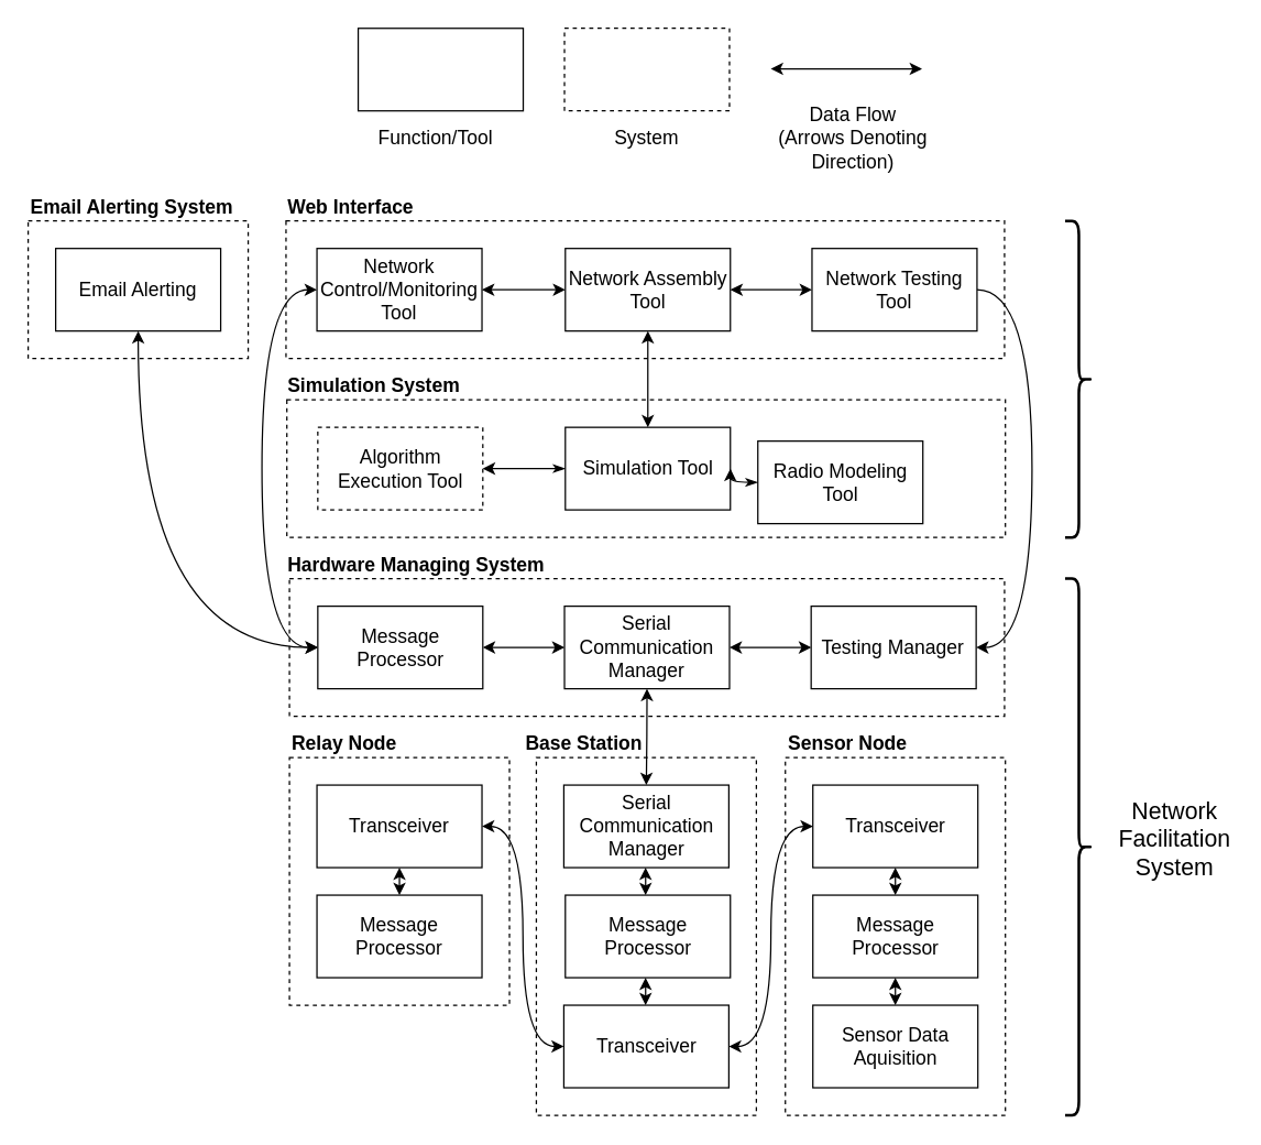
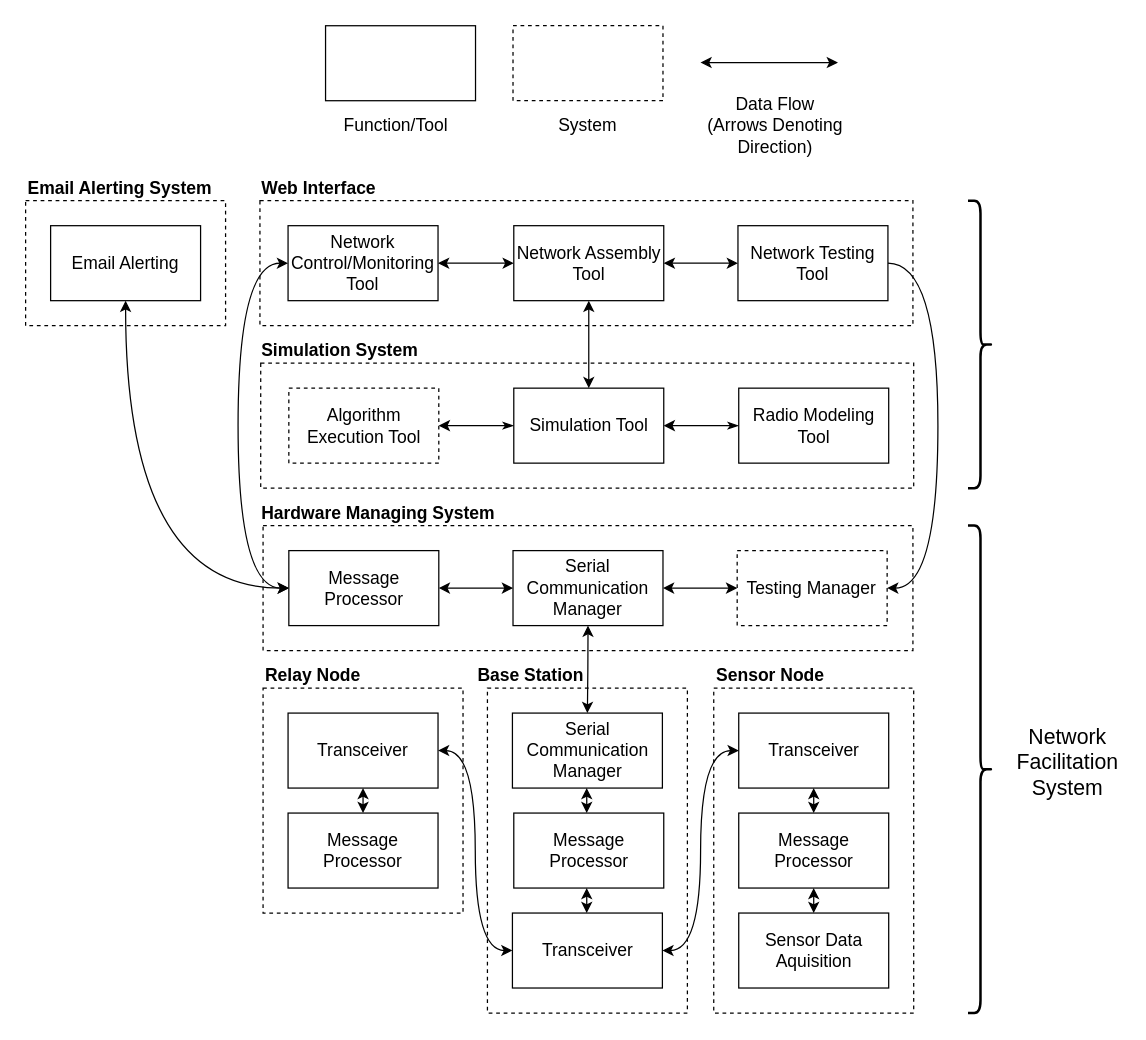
  <mxCell id="0" />
  <mxCell id="1" parent="0" />
  <mxCell id="2" value="" style="rounded=0;whiteSpace=wrap;html=1;dashed=1;fontSize=14;" vertex="1" parent="1"><mxGeometry x="210" y="420" width="520" height="100" as="geometry" /></mxCell>
  <mxCell id="3" value="" style="rounded=0;whiteSpace=wrap;html=1;dashed=1;fontSize=14;" vertex="1" parent="1"><mxGeometry x="208.12" y="290" width="522.5" height="100" as="geometry" /></mxCell>
  <mxCell id="4" value="" style="rounded=0;whiteSpace=wrap;html=1;dashed=1;fontSize=14;" vertex="1" parent="1"><mxGeometry x="207.5" y="160" width="522.5" height="100" as="geometry" /></mxCell>
  <mxCell id="5" value="" style="rounded=0;whiteSpace=wrap;html=1;dashed=1;fontSize=14;" vertex="1" parent="1"><mxGeometry x="210" y="550" width="160" height="180" as="geometry" /></mxCell>
  <mxCell id="6" value="" style="rounded=0;whiteSpace=wrap;html=1;dashed=1;fontSize=14;" vertex="1" parent="1"><mxGeometry x="570.62" y="550" width="160" height="260" as="geometry" /></mxCell>
  <mxCell id="7" value="" style="rounded=0;whiteSpace=wrap;html=1;" vertex="1" parent="1"><mxGeometry x="260" y="20" width="120" height="60" as="geometry" /></mxCell>
  <mxCell id="8" value="" style="rounded=0;whiteSpace=wrap;html=1;dashed=1;fontSize=14;" vertex="1" parent="1"><mxGeometry x="20" y="160" width="160" height="100" as="geometry" /></mxCell>
  <mxCell id="9" value="Function/Tool" style="text;html=1;strokeColor=none;fillColor=none;align=center;verticalAlign=middle;whiteSpace=wrap;rounded=0;dashed=1;fontSize=14;" vertex="1" parent="1"><mxGeometry x="274.37" y="90" width="85" height="20" as="geometry" /></mxCell>
  <mxCell id="10" value="System" style="text;html=1;strokeColor=none;fillColor=none;align=center;verticalAlign=middle;whiteSpace=wrap;rounded=0;dashed=1;fontSize=14;" vertex="1" parent="1"><mxGeometry x="435" y="90" width="70" height="20" as="geometry" /></mxCell>
  <mxCell id="11" value="Sensor Data Aquisition" style="rounded=0;whiteSpace=wrap;html=1;fontSize=14;" vertex="1" parent="1"><mxGeometry x="590.62" y="730" width="120" height="60" as="geometry" /></mxCell>
  <mxCell id="12" style="edgeStyle=orthogonalEdgeStyle;curved=1;rounded=0;orthogonalLoop=1;jettySize=auto;html=1;exitX=0.5;exitY=1;exitDx=0;exitDy=0;entryX=0.5;entryY=0;entryDx=0;entryDy=0;startArrow=classic;startFill=1;fontSize=14;" edge="1" parent="1" source="13" target="11"><mxGeometry relative="1" as="geometry" /></mxCell>
  <mxCell id="13" value="Message Processor" style="rounded=0;whiteSpace=wrap;html=1;fontSize=14;" vertex="1" parent="1"><mxGeometry x="590.62" y="650" width="120" height="60" as="geometry" /></mxCell>
  <mxCell id="14" style="edgeStyle=orthogonalEdgeStyle;curved=1;rounded=0;orthogonalLoop=1;jettySize=auto;html=1;exitX=0.5;exitY=1;exitDx=0;exitDy=0;entryX=0.5;entryY=0;entryDx=0;entryDy=0;startArrow=classic;startFill=1;fontSize=14;" edge="1" parent="1" source="15" target="13"><mxGeometry relative="1" as="geometry" /></mxCell>
  <mxCell id="15" value="Transceiver" style="rounded=0;whiteSpace=wrap;html=1;fontSize=14;" vertex="1" parent="1"><mxGeometry x="590.62" y="570" width="120" height="60" as="geometry" /></mxCell>
  <mxCell id="16" value="Message Processor" style="rounded=0;whiteSpace=wrap;html=1;fontSize=14;" vertex="1" parent="1"><mxGeometry x="230" y="650" width="120" height="60" as="geometry" /></mxCell>
  <mxCell id="17" style="edgeStyle=orthogonalEdgeStyle;curved=1;rounded=0;orthogonalLoop=1;jettySize=auto;html=1;exitX=0.5;exitY=1;exitDx=0;exitDy=0;entryX=0.5;entryY=0;entryDx=0;entryDy=0;startArrow=classic;startFill=1;fontSize=14;" edge="1" parent="1" source="18" target="16"><mxGeometry relative="1" as="geometry" /></mxCell>
  <mxCell id="18" value="Transceiver" style="rounded=0;whiteSpace=wrap;html=1;fontSize=14;" vertex="1" parent="1"><mxGeometry x="230" y="570" width="120" height="60" as="geometry" /></mxCell>
  <mxCell id="19" value="" style="rounded=0;whiteSpace=wrap;html=1;dashed=1;fontSize=14;" vertex="1" parent="1"><mxGeometry x="389.53" y="550" width="160" height="260" as="geometry" /></mxCell>
  <mxCell id="20" value="Message Processor" style="rounded=0;whiteSpace=wrap;html=1;fontSize=14;" vertex="1" parent="1"><mxGeometry x="410.62" y="650" width="120" height="60" as="geometry" /></mxCell>
  <mxCell id="21" style="edgeStyle=orthogonalEdgeStyle;curved=1;rounded=0;orthogonalLoop=1;jettySize=auto;html=1;exitX=0;exitY=0.5;exitDx=0;exitDy=0;entryX=1;entryY=0.5;entryDx=0;entryDy=0;startArrow=classic;startFill=1;fontSize=14;" edge="1" parent="1" source="23" target="18"><mxGeometry relative="1" as="geometry" /></mxCell>
  <mxCell id="22" style="edgeStyle=orthogonalEdgeStyle;curved=1;rounded=0;orthogonalLoop=1;jettySize=auto;html=1;exitX=1;exitY=0.5;exitDx=0;exitDy=0;entryX=0;entryY=0.5;entryDx=0;entryDy=0;startArrow=classic;startFill=1;fontSize=14;" edge="1" parent="1" source="23" target="15"><mxGeometry relative="1" as="geometry" /></mxCell>
  <mxCell id="23" value="Transceiver" style="rounded=0;whiteSpace=wrap;html=1;fontSize=14;" vertex="1" parent="1"><mxGeometry x="409.53" y="730" width="120" height="60" as="geometry" /></mxCell>
  <mxCell id="24" value="Serial Communication Manager" style="rounded=0;whiteSpace=wrap;html=1;fontSize=14;" vertex="1" parent="1"><mxGeometry x="409.53" y="570" width="120" height="60" as="geometry" /></mxCell>
  <mxCell id="25" style="edgeStyle=orthogonalEdgeStyle;curved=1;rounded=0;orthogonalLoop=1;jettySize=auto;html=1;exitX=0;exitY=0.5;exitDx=0;exitDy=0;entryX=0;entryY=0.5;entryDx=0;entryDy=0;startArrow=classic;startFill=1;fontSize=14;" edge="1" parent="1" source="26" target="43"><mxGeometry relative="1" as="geometry"><Array as="points"><mxPoint x="190" y="210" /><mxPoint x="190" y="470" /></Array></mxGeometry></mxCell>
  <mxCell id="26" value="Network Control/Monitoring Tool" style="rounded=0;whiteSpace=wrap;html=1;fontSize=14;" vertex="1" parent="1"><mxGeometry x="230" y="180" width="120" height="60" as="geometry" /></mxCell>
  <mxCell id="27" style="edgeStyle=orthogonalEdgeStyle;curved=1;rounded=0;orthogonalLoop=1;jettySize=auto;html=1;exitX=0;exitY=0.5;exitDx=0;exitDy=0;entryX=1;entryY=0.5;entryDx=0;entryDy=0;startArrow=classic;startFill=1;fontSize=14;" edge="1" parent="1" source="29" target="26"><mxGeometry relative="1" as="geometry" /></mxCell>
  <mxCell id="28" style="edgeStyle=orthogonalEdgeStyle;curved=1;rounded=0;orthogonalLoop=1;jettySize=auto;html=1;exitX=1;exitY=0.5;exitDx=0;exitDy=0;entryX=0;entryY=0.5;entryDx=0;entryDy=0;startArrow=classic;startFill=1;fontSize=14;" edge="1" parent="1" source="29" target="31"><mxGeometry relative="1" as="geometry" /></mxCell>
  <mxCell id="29" value="Network Assembly Tool" style="rounded=0;whiteSpace=wrap;html=1;fontSize=14;" vertex="1" parent="1"><mxGeometry x="410.62" y="180" width="120" height="60" as="geometry" /></mxCell>
  <mxCell id="30" style="edgeStyle=orthogonalEdgeStyle;curved=1;rounded=0;orthogonalLoop=1;jettySize=auto;html=1;exitX=1;exitY=0.5;exitDx=0;exitDy=0;entryX=1;entryY=0.5;entryDx=0;entryDy=0;startArrow=none;startFill=0;fontSize=14;" edge="1" parent="1" source="31" target="45"><mxGeometry relative="1" as="geometry"><Array as="points"><mxPoint x="750" y="210" /><mxPoint x="750" y="470" /></Array></mxGeometry></mxCell>
  <mxCell id="31" value="Network Testing Tool" style="rounded=0;whiteSpace=wrap;html=1;fontSize=14;" vertex="1" parent="1"><mxGeometry x="590" y="180" width="120" height="60" as="geometry" /></mxCell>
  <mxCell id="32" value="Email Alerting" style="rounded=0;whiteSpace=wrap;html=1;fontSize=14;" vertex="1" parent="1"><mxGeometry x="40" y="180" width="120" height="60" as="geometry" /></mxCell>
  <mxCell id="33" style="edgeStyle=orthogonalEdgeStyle;curved=1;rounded=0;orthogonalLoop=1;jettySize=auto;html=1;exitX=0;exitY=0.5;exitDx=0;exitDy=0;startArrow=classicThin;startFill=1;fontSize=14;" edge="1" parent="1" source="35" target="38"><mxGeometry relative="1" as="geometry" /></mxCell>
  <mxCell id="34" style="edgeStyle=orthogonalEdgeStyle;curved=1;rounded=0;orthogonalLoop=1;jettySize=auto;html=1;exitX=0.5;exitY=0;exitDx=0;exitDy=0;entryX=0.5;entryY=1;entryDx=0;entryDy=0;startArrow=classic;startFill=1;fontSize=14;" edge="1" parent="1" source="35" target="29"><mxGeometry relative="1" as="geometry" /></mxCell>
  <mxCell id="35" value="Simulation Tool" style="rounded=0;whiteSpace=wrap;html=1;fontSize=14;" vertex="1" parent="1"><mxGeometry x="410.62" y="310" width="120" height="60" as="geometry" /></mxCell>
  <mxCell id="36" style="edgeStyle=orthogonalEdgeStyle;curved=1;rounded=0;orthogonalLoop=1;jettySize=auto;html=1;exitX=0;exitY=0.5;exitDx=0;exitDy=0;entryX=1;entryY=0.5;entryDx=0;entryDy=0;startArrow=classicThin;startFill=1;fontSize=14;" edge="1" parent="1" source="37" target="35"><mxGeometry relative="1" as="geometry" /></mxCell>
- <mxCell id="37" value="Radio Modeling Tool" style="rounded=0;whiteSpace=wrap;html=1;fontSize=14;" vertex="1" parent="1"><mxGeometry x="550.62" y="320" width="120" height="60" as="geometry" /></mxCell>
+ <mxCell id="37" value="Radio Modeling Tool" style="rounded=0;whiteSpace=wrap;html=1;fontSize=14;" vertex="1" parent="1"><mxGeometry x="590.62" y="310" width="120" height="60" as="geometry" /></mxCell>
  <mxCell id="38" value="Algorithm Execution Tool" style="rounded=0;whiteSpace=wrap;html=1;fontSize=14;dashed=1;" vertex="1" parent="1"><mxGeometry x="230.62" y="310" width="120" height="60" as="geometry" /></mxCell>
  <mxCell id="39" style="edgeStyle=orthogonalEdgeStyle;curved=1;rounded=0;orthogonalLoop=1;jettySize=auto;html=1;exitX=0.5;exitY=1;exitDx=0;exitDy=0;startArrow=classic;startFill=1;fontSize=14;" edge="1" parent="1" source="40" target="24"><mxGeometry relative="1" as="geometry" /></mxCell>
  <mxCell id="40" value="Serial Communication Manager" style="rounded=0;whiteSpace=wrap;html=1;fontSize=14;" vertex="1" parent="1"><mxGeometry x="410" y="440" width="120" height="60" as="geometry" /></mxCell>
  <mxCell id="41" style="edgeStyle=orthogonalEdgeStyle;curved=1;rounded=0;orthogonalLoop=1;jettySize=auto;html=1;exitX=1;exitY=0.5;exitDx=0;exitDy=0;startArrow=classic;startFill=1;fontSize=14;" edge="1" parent="1" source="43" target="40"><mxGeometry relative="1" as="geometry" /></mxCell>
  <mxCell id="42" style="edgeStyle=orthogonalEdgeStyle;curved=1;rounded=0;orthogonalLoop=1;jettySize=auto;html=1;exitX=0;exitY=0.5;exitDx=0;exitDy=0;entryX=0.5;entryY=1;entryDx=0;entryDy=0;startArrow=classic;startFill=1;fontSize=17;" edge="1" parent="1" source="43" target="32"><mxGeometry relative="1" as="geometry" /></mxCell>
  <mxCell id="43" value="Message Processor" style="rounded=0;whiteSpace=wrap;html=1;fontSize=14;" vertex="1" parent="1"><mxGeometry x="230.62" y="440" width="120" height="60" as="geometry" /></mxCell>
  <mxCell id="44" style="edgeStyle=orthogonalEdgeStyle;curved=1;rounded=0;orthogonalLoop=1;jettySize=auto;html=1;exitX=0;exitY=0.5;exitDx=0;exitDy=0;entryX=1;entryY=0.5;entryDx=0;entryDy=0;startArrow=classic;startFill=1;fontSize=14;" edge="1" parent="1" source="45" target="40"><mxGeometry relative="1" as="geometry" /></mxCell>
- <mxCell id="45" value="Testing Manager" style="rounded=0;whiteSpace=wrap;html=1;fontSize=14;" vertex="1" parent="1"><mxGeometry x="589.37" y="440" width="120" height="60" as="geometry" /></mxCell>
+ <mxCell id="45" value="Testing Manager" style="rounded=0;whiteSpace=wrap;html=1;fontSize=14;dashed=1;" vertex="1" parent="1"><mxGeometry x="589.37" y="440" width="120" height="60" as="geometry" /></mxCell>
  <mxCell id="46" value="Web Interface" style="text;html=1;strokeColor=none;fillColor=none;align=left;verticalAlign=middle;whiteSpace=wrap;rounded=0;dashed=1;fontSize=14;fontStyle=1" vertex="1" parent="1"><mxGeometry x="206.87" y="140" width="105" height="20" as="geometry" /></mxCell>
  <mxCell id="47" value="Hardware Managing System" style="text;html=1;strokeColor=none;fillColor=none;align=left;verticalAlign=middle;whiteSpace=wrap;rounded=0;dashed=1;fontSize=14;fontStyle=1" vertex="1" parent="1"><mxGeometry x="206.87" y="400" width="203.13" height="20" as="geometry" /></mxCell>
  <mxCell id="48" value="Simulation System" style="text;html=1;strokeColor=none;fillColor=none;align=left;verticalAlign=middle;whiteSpace=wrap;rounded=0;dashed=1;fontSize=14;fontStyle=1" vertex="1" parent="1"><mxGeometry x="206.87" y="270" width="133.13" height="20" as="geometry" /></mxCell>
  <mxCell id="49" value="Base Station" style="text;html=1;strokeColor=none;fillColor=none;align=left;verticalAlign=middle;whiteSpace=wrap;rounded=0;dashed=1;fontSize=14;fontStyle=1" vertex="1" parent="1"><mxGeometry x="380" y="530" width="94.69" height="20" as="geometry" /></mxCell>
  <mxCell id="50" value="Relay Node" style="text;html=1;strokeColor=none;fillColor=none;align=left;verticalAlign=middle;whiteSpace=wrap;rounded=0;dashed=1;fontSize=14;fontStyle=1" vertex="1" parent="1"><mxGeometry x="210" y="530" width="94.69" height="20" as="geometry" /></mxCell>
  <mxCell id="51" value="Sensor Node" style="text;html=1;strokeColor=none;fillColor=none;align=left;verticalAlign=middle;whiteSpace=wrap;rounded=0;dashed=1;fontSize=14;fontStyle=1" vertex="1" parent="1"><mxGeometry x="570.62" y="530" width="94.69" height="20" as="geometry" /></mxCell>
  <mxCell id="52" value="Email Alerting System" style="text;html=1;strokeColor=none;fillColor=none;align=left;verticalAlign=middle;whiteSpace=wrap;rounded=0;dashed=1;fontSize=14;fontStyle=1" vertex="1" parent="1"><mxGeometry x="20" y="140" width="160" height="20" as="geometry" /></mxCell>
  <mxCell id="53" style="edgeStyle=orthogonalEdgeStyle;curved=1;rounded=0;orthogonalLoop=1;jettySize=auto;html=1;startArrow=classic;startFill=1;fontSize=14;" edge="1" parent="1"><mxGeometry relative="1" as="geometry"><mxPoint x="670" y="49.5" as="targetPoint" /><mxPoint x="560" y="49.5" as="sourcePoint" /></mxGeometry></mxCell>
  <mxCell id="54" value="" style="rounded=0;whiteSpace=wrap;html=1;dashed=1;" vertex="1" parent="1"><mxGeometry x="410" y="20" width="120" height="60" as="geometry" /></mxCell>
  <mxCell id="55" value="" style="shape=curlyBracket;whiteSpace=wrap;html=1;rounded=1;fontSize=14;align=left;strokeColor=#000000;fillColor=#000000;strokeWidth=2;rotation=-180;" vertex="1" parent="1"><mxGeometry x="774.06" y="160" width="20" height="230" as="geometry" /></mxCell>
  <mxCell id="56" value="" style="shape=curlyBracket;whiteSpace=wrap;html=1;rounded=1;fontSize=14;align=left;strokeColor=#000000;fillColor=#000000;strokeWidth=2;rotation=-180;" vertex="1" parent="1"><mxGeometry x="774.06" y="420" width="20" height="390" as="geometry" /></mxCell>
  <mxCell id="57" value="Network Facilitation System" style="text;html=1;strokeColor=none;fillColor=none;align=center;verticalAlign=middle;whiteSpace=wrap;rounded=0;fontSize=17;" vertex="1" parent="1"><mxGeometry x="814.06" y="600" width="80" height="20" as="geometry" /></mxCell>
  <mxCell id="58" style="edgeStyle=orthogonalEdgeStyle;curved=1;rounded=0;orthogonalLoop=1;jettySize=auto;html=1;exitX=0.5;exitY=1;exitDx=0;exitDy=0;entryX=0.5;entryY=0;entryDx=0;entryDy=0;startArrow=classic;startFill=1;fontSize=14;" edge="1" parent="1"><mxGeometry relative="1" as="geometry"><mxPoint x="469" y="630" as="sourcePoint" /><mxPoint x="469" y="650" as="targetPoint" /><Array as="points"><mxPoint x="469" y="640" /><mxPoint x="469" y="640" /></Array></mxGeometry></mxCell>
  <mxCell id="59" style="edgeStyle=orthogonalEdgeStyle;curved=1;rounded=0;orthogonalLoop=1;jettySize=auto;html=1;exitX=0.5;exitY=1;exitDx=0;exitDy=0;entryX=0.5;entryY=0;entryDx=0;entryDy=0;startArrow=classic;startFill=1;fontSize=14;" edge="1" parent="1"><mxGeometry relative="1" as="geometry"><mxPoint x="469" y="710" as="sourcePoint" /><mxPoint x="469" y="730" as="targetPoint" /><Array as="points"><mxPoint x="469" y="720" /><mxPoint x="469" y="720" /></Array></mxGeometry></mxCell>
  <mxCell id="60" value="Data Flow &lt;br&gt;(Arrows Denoting Direction)" style="text;html=1;strokeColor=none;fillColor=none;align=center;verticalAlign=middle;whiteSpace=wrap;rounded=0;dashed=1;fontSize=14;" vertex="1" parent="1"><mxGeometry x="550" y="90" width="140" height="20" as="geometry" /></mxCell>
